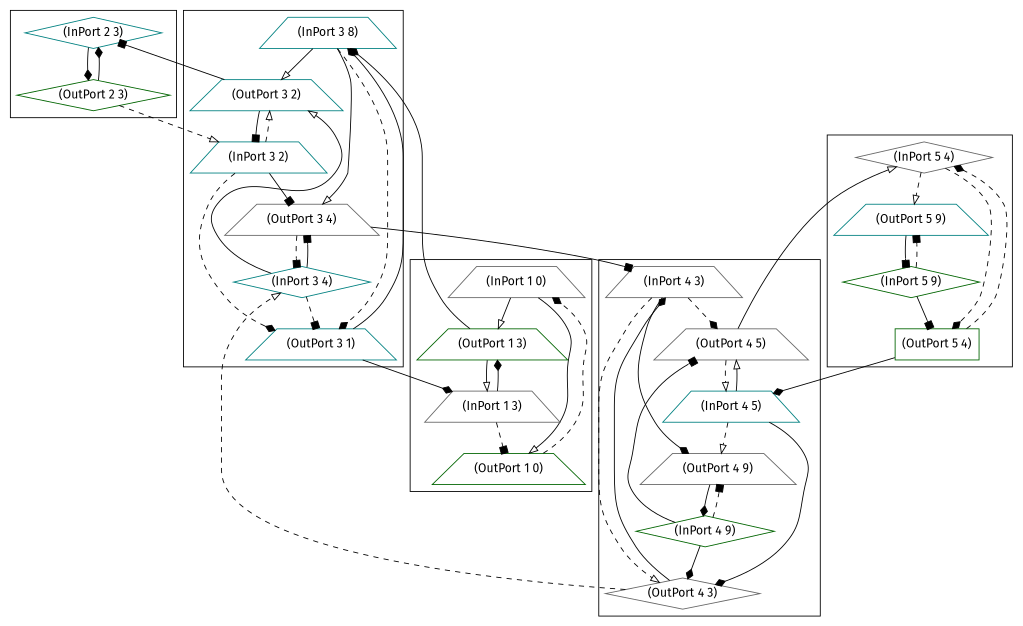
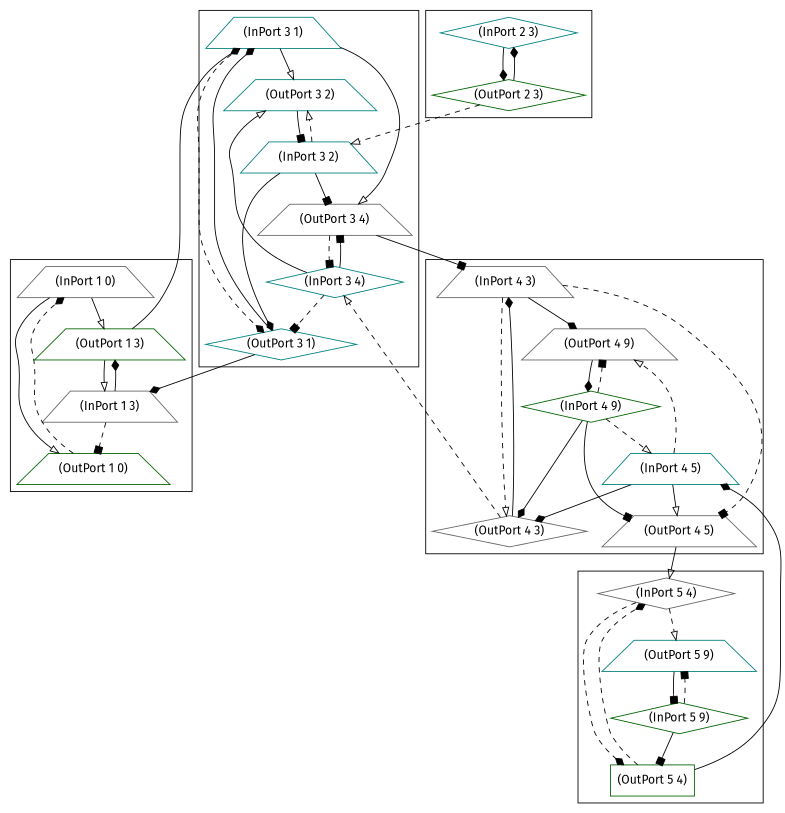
  digraph {
    fontname="Fira Sans"
    node [color=gray40 fontname="Fira Sans" shape=trapezium]
    edge [arrowhead=diamond fontname="Fira Sans" style=solid]
    "(InPort 1 0)"
    "(InPort 1 3)"
    "(OutPort 1 0)" [color=darkgreen]
    "(OutPort 1 3)" [color=darkgreen]
    "(InPort 2 3)" [color=teal shape=diamond]
    "(OutPort 2 3)" [color=darkgreen shape=diamond]
-   "(InPort 3 1)" [color=teal label="(InPort 3 8)"]
+   "(InPort 3 1)" [color=teal]
    "(InPort 3 2)" [color=teal]
    "(InPort 3 4)" [color=teal shape=diamond]
-   "(OutPort 3 1)" [color=teal]
+   "(OutPort 3 1)" [color=teal shape=diamond]
    "(OutPort 3 2)" [color=teal]
    "(OutPort 3 4)"
    "(InPort 4 3)"
    "(InPort 4 5)" [color=teal]
    "(InPort 4 9)" [color=darkgreen shape=diamond]
    "(OutPort 4 3)" [shape=diamond]
    "(OutPort 4 5)"
    "(OutPort 4 9)"
    "(InPort 5 4)" [shape=diamond]
    "(InPort 5 9)" [color=darkgreen shape=diamond]
    "(OutPort 5 4)" [color=darkgreen shape=box]
    "(OutPort 5 9)" [color=teal]
    subgraph cluster_1 {
      "(InPort 1 0)"
      "(InPort 1 3)"
      "(OutPort 1 0)"
      "(OutPort 1 3)"
    }
    subgraph cluster_2 {
      "(InPort 2 3)"
      "(OutPort 2 3)"
    }
    subgraph cluster_3 {
      "(InPort 3 1)"
      "(InPort 3 2)"
      "(InPort 3 4)"
      "(OutPort 3 1)"
      "(OutPort 3 2)"
      "(OutPort 3 4)"
    }
    subgraph cluster_4 {
      "(InPort 4 3)"
      "(InPort 4 5)"
      "(InPort 4 9)"
      "(OutPort 4 3)"
      "(OutPort 4 5)"
      "(OutPort 4 9)"
    }
    subgraph cluster_5 {
      "(InPort 5 4)"
      "(InPort 5 9)"
      "(OutPort 5 4)"
      "(OutPort 5 9)"
    }
    "(InPort 1 0)" -> "(OutPort 1 0)" [arrowhead=onormal]
    "(InPort 1 0)" -> "(OutPort 1 3)" [arrowhead=onormal]
    "(InPort 1 3)" -> "(OutPort 1 0)" [arrowhead=box style=dashed]
    "(InPort 1 3)" -> "(OutPort 1 3)"
    "(OutPort 1 0)" -> "(InPort 1 0)" [style=dashed]
    "(OutPort 1 3)" -> "(InPort 1 3)" [arrowhead=onormal]
    "(OutPort 1 3)" -> "(InPort 3 1)"
    "(InPort 2 3)" -> "(OutPort 2 3)"
    "(OutPort 2 3)" -> "(InPort 2 3)"
    "(OutPort 2 3)" -> "(InPort 3 2)" [arrowhead=onormal style=dashed]
    "(InPort 3 1)" -> "(OutPort 3 1)" [style=dashed]
    "(InPort 3 1)" -> "(OutPort 3 2)" [arrowhead=onormal]
    "(InPort 3 1)" -> "(OutPort 3 4)" [arrowhead=onormal]
-   "(InPort 3 2)" -> "(OutPort 3 1)" [style=dashed]
+   "(InPort 3 2)" -> "(OutPort 3 1)"
    "(InPort 3 2)" -> "(OutPort 3 2)" [arrowhead=onormal style=dashed]
    "(InPort 3 2)" -> "(OutPort 3 4)" [arrowhead=box]
    "(InPort 3 4)" -> "(OutPort 3 1)" [arrowhead=box style=dashed]
    "(InPort 3 4)" -> "(OutPort 3 2)" [arrowhead=onormal]
    "(InPort 3 4)" -> "(OutPort 3 4)" [arrowhead=box]
    "(OutPort 3 1)" -> "(InPort 1 3)"
    "(OutPort 3 1)" -> "(InPort 3 1)"
-   "(OutPort 3 2)" -> "(InPort 2 3)" [arrowhead=box]
    "(OutPort 3 2)" -> "(InPort 3 2)" [arrowhead=box]
    "(OutPort 3 4)" -> "(InPort 3 4)" [arrowhead=box style=dashed]
    "(OutPort 3 4)" -> "(InPort 4 3)" [arrowhead=box]
    "(InPort 4 3)" -> "(OutPort 4 3)" [arrowhead=onormal style=dashed]
-   "(InPort 4 3)" -> "(OutPort 4 5)" [style=dashed]
+   "(InPort 4 3)" -> "(OutPort 4 5)" [arrowhead=box style=dashed]
    "(InPort 4 3)" -> "(OutPort 4 9)"
    "(InPort 4 5)" -> "(OutPort 4 3)"
    "(InPort 4 5)" -> "(OutPort 4 5)" [arrowhead=onormal]
    "(InPort 4 5)" -> "(OutPort 4 9)" [arrowhead=onormal style=dashed]
    "(InPort 4 9)" -> "(OutPort 4 3)"
    "(InPort 4 9)" -> "(OutPort 4 5)" [arrowhead=box]
    "(InPort 4 9)" -> "(OutPort 4 9)" [arrowhead=box style=dashed]
    "(OutPort 4 3)" -> "(InPort 3 4)" [arrowhead=onormal style=dashed]
    "(OutPort 4 3)" -> "(InPort 4 3)"
-   "(OutPort 4 5)" -> "(InPort 4 5)" [arrowhead=onormal style=dashed]
+   "(InPort 4 9)" -> "(InPort 4 5)" [arrowhead=onormal style=dashed]
    "(OutPort 4 5)" -> "(InPort 5 4)" [arrowhead=onormal]
    "(OutPort 4 9)" -> "(InPort 4 9)"
    "(InPort 5 4)" -> "(OutPort 5 4)" [style=dashed]
    "(InPort 5 4)" -> "(OutPort 5 9)" [arrowhead=onormal style=dashed]
    "(InPort 5 9)" -> "(OutPort 5 4)" [arrowhead=box]
    "(InPort 5 9)" -> "(OutPort 5 9)" [arrowhead=box style=dashed]
    "(OutPort 5 4)" -> "(InPort 4 5)"
    "(OutPort 5 4)" -> "(InPort 5 4)" [style=dashed]
    "(OutPort 5 9)" -> "(InPort 5 9)" [arrowhead=box]
  }
